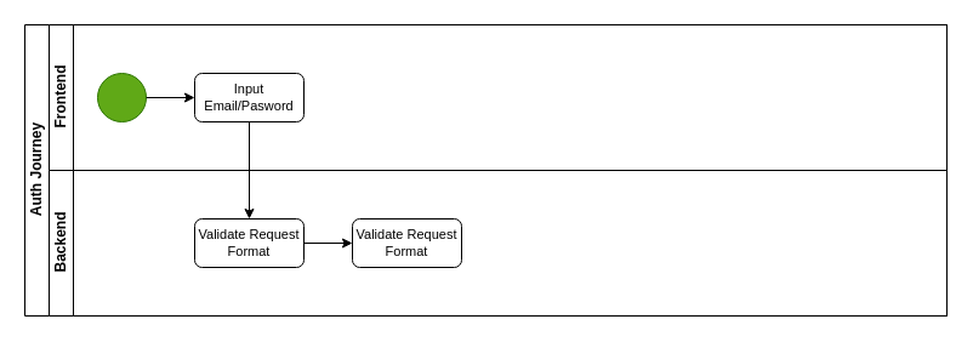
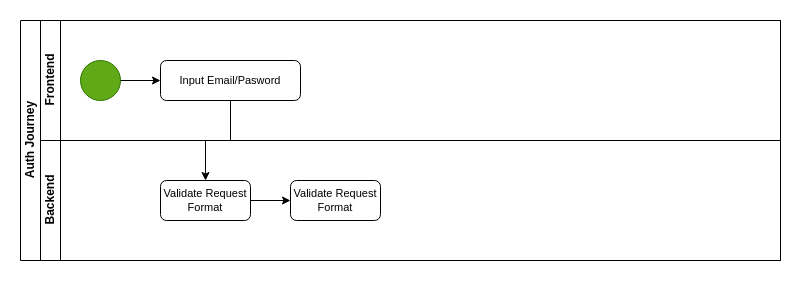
  <mxCell id="0" />
  <mxCell id="1" parent="0" />
  <mxCell id="2" value="Auth Journey" style="swimlane;childLayout=stackLayout;resizeParent=1;resizeParentMax=0;horizontal=0;startSize=20;horizontalStack=0;html=1;" vertex="1" parent="1"><mxGeometry x="20" y="20" width="760" height="240" as="geometry" /></mxCell>
  <mxCell id="3" value="Frontend" style="swimlane;startSize=20;horizontal=0;html=1;" vertex="1" parent="2"><mxGeometry x="20" width="740" height="120" as="geometry" /></mxCell>
  <mxCell id="4" value="" style="ellipse;whiteSpace=wrap;html=1;aspect=fixed;fillColor=#60a917;fontColor=#ffffff;strokeColor=#2D7600;" vertex="1" parent="3"><mxGeometry x="40" y="40" width="40" height="40" as="geometry" /></mxCell>
  <mxCell id="5" value="" style="endArrow=classic;html=1;rounded=0;" edge="1" parent="3"><mxGeometry width="50" height="50" relative="1" as="geometry"><mxPoint x="80" y="60" as="sourcePoint" /><mxPoint x="120" y="60" as="targetPoint" /></mxGeometry></mxCell>
- <mxCell id="6" value="Input Email/Pasword" style="rounded=1;whiteSpace=wrap;html=1;fontSize=11;" vertex="1" parent="3"><mxGeometry x="120" y="40" width="90" height="40" as="geometry" /></mxCell>
+ <mxCell id="6" value="Input Email/Pasword" style="rounded=1;whiteSpace=wrap;html=1;fontSize=11;" vertex="1" parent="3"><mxGeometry x="120" y="40" width="140" height="40" as="geometry" /></mxCell>
  <mxCell id="7" value="Backend" style="swimlane;startSize=20;horizontal=0;html=1;" vertex="1" parent="2"><mxGeometry x="20" y="120" width="740" height="120" as="geometry" /></mxCell>
  <mxCell id="8" style="edgeStyle=orthogonalEdgeStyle;rounded=0;orthogonalLoop=1;jettySize=auto;html=1;entryX=0;entryY=0.5;entryDx=0;entryDy=0;" edge="1" parent="7" source="9" target="10"><mxGeometry relative="1" as="geometry" /></mxCell>
  <mxCell id="9" value="Validate Request Format" style="rounded=1;whiteSpace=wrap;html=1;fontSize=11;" vertex="1" parent="7"><mxGeometry x="120" y="40" width="90" height="40" as="geometry" /></mxCell>
  <mxCell id="10" value="Validate Request Format" style="rounded=1;whiteSpace=wrap;html=1;fontSize=11;" vertex="1" parent="7"><mxGeometry x="250" y="40" width="90" height="40" as="geometry" /></mxCell>
  <mxCell id="11" style="edgeStyle=orthogonalEdgeStyle;rounded=0;orthogonalLoop=1;jettySize=auto;html=1;entryX=0.5;entryY=0;entryDx=0;entryDy=0;" edge="1" parent="2" source="6" target="9"><mxGeometry relative="1" as="geometry" /></mxCell>
